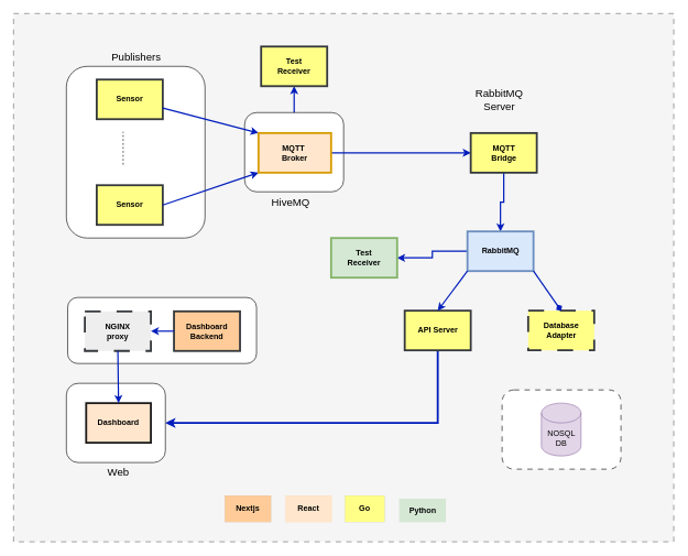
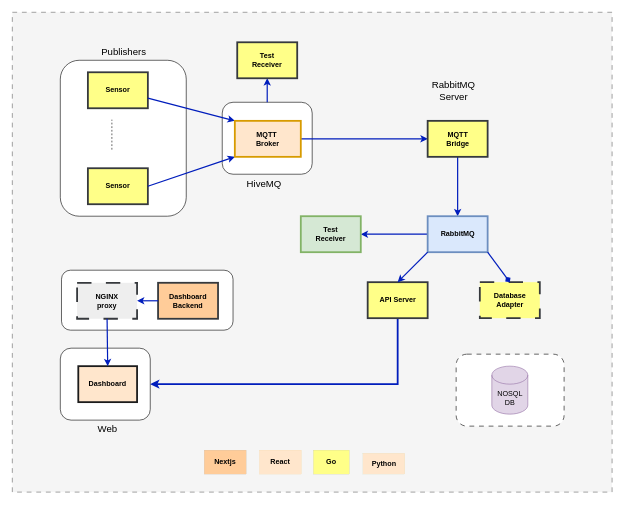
  <mxCell id="0" />
  <mxCell id="1" parent="0" />
  <mxCell id="2" value="" style="rounded=0;whiteSpace=wrap;html=1;fillColor=#f5f5f5;strokeColor=#666666;fontColor=#333333;dashed=1;dashPattern=8 8;" parent="1" vertex="1"><mxGeometry y="20" width="1000" height="800" as="geometry" x="20" /></mxCell>
  <mxCell id="3" value="" style="rounded=1;whiteSpace=wrap;html=1;" parent="1" vertex="1"><mxGeometry x="100" y="580" width="150" height="120" as="geometry" /></mxCell>
  <mxCell id="4" value="" style="rounded=1;whiteSpace=wrap;html=1;" parent="1" vertex="1"><mxGeometry x="370" y="170" width="150" height="120" as="geometry" /></mxCell>
  <mxCell id="5" value="" style="rounded=1;whiteSpace=wrap;html=1;dashed=1;dashPattern=8 8;" parent="1" vertex="1"><mxGeometry x="760" y="590" width="180" height="120" as="geometry" /></mxCell>
  <mxCell id="6" value="" style="rounded=1;whiteSpace=wrap;html=1;" parent="1" vertex="1"><mxGeometry x="102" y="450" width="286" height="100" as="geometry" /></mxCell>
  <mxCell id="7" value="" style="rounded=1;whiteSpace=wrap;html=1;" parent="1" vertex="1"><mxGeometry x="100" y="100" width="210" height="260" as="geometry" /></mxCell>
  <mxCell id="8" value="Sensor" style="whiteSpace=wrap;align=center;verticalAlign=middle;fontStyle=1;strokeWidth=3;fillColor=#ffff88;strokeColor=#36393d;" parent="1" vertex="1"><mxGeometry x="146" y="120" width="100" height="60" as="geometry" /></mxCell>
  <mxCell id="9" value="Sensor" style="whiteSpace=wrap;align=center;verticalAlign=middle;fontStyle=1;strokeWidth=3;fillColor=#ffff88;strokeColor=#36393d;" parent="1" vertex="1"><mxGeometry x="146" y="280" width="100" height="60" as="geometry" /></mxCell>
  <mxCell id="10" value="" style="edgeStyle=none;noEdgeStyle=1;strokeColor=#001DBC;strokeWidth=2;entryX=0;entryY=0;entryDx=0;entryDy=0;fillColor=#0050ef;startArrow=none;startFill=0;" parent="1" source="8" target="14" edge="1"><mxGeometry width="100" height="100" relative="1" as="geometry"><mxPoint x="386" y="59" as="sourcePoint" /><mxPoint x="342" y="150" as="targetPoint" /></mxGeometry></mxCell>
  <mxCell id="11" value="" style="endArrow=none;dashed=1;html=1;rounded=0;" parent="1" edge="1"><mxGeometry width="50" height="50" relative="1" as="geometry"><mxPoint x="186" y="249" as="sourcePoint" /><mxPoint x="186" y="199" as="targetPoint" /></mxGeometry></mxCell>
  <mxCell id="12" value="" style="edgeStyle=none;noEdgeStyle=1;strokeColor=#001DBC;strokeWidth=2;exitX=1;exitY=0.5;exitDx=0;exitDy=0;entryX=0;entryY=1;entryDx=0;entryDy=0;fillColor=#0050ef;startArrow=none;startFill=0;" parent="1" source="9" target="14" edge="1"><mxGeometry width="100" height="100" relative="1" as="geometry"><mxPoint x="246" y="298.5" as="sourcePoint" /><mxPoint x="336" y="299" as="targetPoint" /></mxGeometry></mxCell>
  <mxCell id="13" value="" style="edgeStyle=orthogonalEdgeStyle;rounded=0;orthogonalLoop=1;jettySize=auto;html=1;startArrow=none;startFill=0;strokeWidth=2;fillColor=#0050ef;strokeColor=#001DBC;exitX=1;exitY=0.5;exitDx=0;exitDy=0;" parent="1" source="14" target="16" edge="1"><mxGeometry relative="1" as="geometry"><mxPoint x="530" y="230" as="sourcePoint" /></mxGeometry></mxCell>
  <mxCell id="14" value="MQTT &#10;Broker" style="whiteSpace=wrap;align=center;verticalAlign=middle;fontStyle=1;strokeWidth=3;fillColor=#ffe6cc;strokeColor=#d79b00;" parent="1" vertex="1"><mxGeometry x="391" y="201" width="110" height="60" as="geometry" /></mxCell>
  <mxCell id="15" style="edgeStyle=orthogonalEdgeStyle;rounded=0;orthogonalLoop=1;jettySize=auto;html=1;exitX=0.5;exitY=1;exitDx=0;exitDy=0;entryX=0.5;entryY=0;entryDx=0;entryDy=0;strokeWidth=2;fillColor=#0050ef;strokeColor=#001DBC;startArrow=none;startFill=0;" parent="1" source="16" target="18" edge="1"><mxGeometry relative="1" as="geometry" /></mxCell>
  <mxCell id="16" value="MQTT&#10;Bridge" style="whiteSpace=wrap;align=center;verticalAlign=middle;fontStyle=1;strokeWidth=3;fillColor=#ffff88;strokeColor=#36393d;" parent="1" vertex="1"><mxGeometry x="712.5" y="201" width="100" height="60" as="geometry" /></mxCell>
  <mxCell id="17" style="edgeStyle=orthogonalEdgeStyle;rounded=0;orthogonalLoop=1;jettySize=auto;html=1;fillColor=#0050ef;strokeColor=#001DBC;strokeWidth=2;" parent="1" source="18" target="34" edge="1"><mxGeometry relative="1" as="geometry" /></mxCell>
- <mxCell id="18" value="RabbitMQ" style="whiteSpace=wrap;align=center;verticalAlign=middle;fontStyle=1;strokeWidth=3;fillColor=#dae8fc;strokeColor=#6c8ebf;" parent="1" vertex="1"><mxGeometry x="707.5" y="350" width="100" height="60" as="geometry" /></mxCell>
+ <mxCell id="18" value="RabbitMQ" style="whiteSpace=wrap;align=center;verticalAlign=middle;fontStyle=1;strokeWidth=3;fillColor=#dae8fc;strokeColor=#6c8ebf;" parent="1" vertex="1"><mxGeometry x="712.5" y="360" width="100" height="60" as="geometry" /></mxCell>
  <mxCell id="19" value="NOSQL&lt;div&gt;DB&lt;/div&gt;" style="shape=cylinder3;whiteSpace=wrap;html=1;boundedLbl=1;backgroundOutline=1;size=15;fillColor=#e1d5e7;strokeColor=#9673a6;" parent="1" vertex="1"><mxGeometry x="819.5" y="610" width="60" height="80" as="geometry" /></mxCell>
  <mxCell id="20" style="edgeStyle=orthogonalEdgeStyle;rounded=0;orthogonalLoop=1;jettySize=auto;html=1;entryX=1;entryY=0.5;entryDx=0;entryDy=0;strokeWidth=3;fillColor=#0050ef;strokeColor=#001DBC;" parent="1" source="21" target="3" edge="1"><mxGeometry relative="1" as="geometry"><Array as="points"><mxPoint x="663" y="640" /></Array></mxGeometry></mxCell>
  <mxCell id="21" value="API Server" style="whiteSpace=wrap;align=center;verticalAlign=middle;fontStyle=1;strokeWidth=3;fillColor=#ffff88;strokeColor=#36393d;" parent="1" vertex="1"><mxGeometry x="612.5" y="470" width="100" height="60" as="geometry" /></mxCell>
  <mxCell id="22" value="Database&#10;Adapter" style="whiteSpace=wrap;align=center;verticalAlign=middle;fontStyle=1;strokeWidth=3;fillColor=#ffff88;strokeColor=#36393d;dashed=1;dashPattern=8 8;" parent="1" vertex="1"><mxGeometry x="799.5" y="470" width="100" height="60" as="geometry" /></mxCell>
  <mxCell id="23" value="&lt;font style=&quot;font-size: 16px;&quot;&gt;Publishers&lt;/font&gt;" style="text;html=1;align=center;verticalAlign=middle;whiteSpace=wrap;rounded=0;" parent="1" vertex="1"><mxGeometry x="176" y="70" width="60" height="30" as="geometry" /></mxCell>
  <mxCell id="24" value="&lt;font style=&quot;font-size: 16px;&quot;&gt;RabbitMQ Server&lt;/font&gt;" style="text;html=1;align=center;verticalAlign=middle;whiteSpace=wrap;rounded=0;" parent="1" vertex="1"><mxGeometry x="726" y="135" width="60" height="30" as="geometry" /></mxCell>
  <mxCell id="25" value="" style="endArrow=classic;html=1;rounded=0;exitX=0;exitY=1;exitDx=0;exitDy=0;entryX=0.5;entryY=0;entryDx=0;entryDy=0;strokeWidth=2;fillColor=#0050ef;strokeColor=#001DBC;" parent="1" source="18" target="21" edge="1"><mxGeometry width="50" height="50" relative="1" as="geometry"><mxPoint x="712.5" y="390" as="sourcePoint" /><mxPoint x="632.5" y="280" as="targetPoint" /></mxGeometry></mxCell>
  <mxCell id="26" value="" style="endArrow=diamond;html=1;rounded=0;exitX=1;exitY=1;exitDx=0;exitDy=0;entryX=0.5;entryY=0;entryDx=0;entryDy=0;strokeWidth=2;fillColor=#0050ef;strokeColor=#001DBC;" parent="1" source="18" target="22" edge="1"><mxGeometry width="50" height="50" relative="1" as="geometry"><mxPoint x="812.5" y="390" as="sourcePoint" /><mxPoint x="862.5" y="470" as="targetPoint" /></mxGeometry></mxCell>
  <mxCell id="27" value="Dashboard&#10;Backend" style="whiteSpace=wrap;align=center;verticalAlign=middle;fontStyle=1;strokeWidth=3;fillColor=#ffcc99;strokeColor=#36393d;" parent="1" vertex="1"><mxGeometry x="263" y="471" width="100" height="60" as="geometry" /></mxCell>
  <mxCell id="28" value="NGINX&#10;proxy" style="whiteSpace=wrap;align=center;verticalAlign=middle;fontStyle=1;strokeWidth=3;fillColor=#eeeeee;strokeColor=#36393d;dashed=1;dashPattern=8 8;" parent="1" vertex="1"><mxGeometry x="128" y="471" width="100" height="60" as="geometry" /></mxCell>
  <mxCell id="29" value="Dashboard" style="whiteSpace=wrap;align=center;verticalAlign=middle;fontStyle=1;strokeWidth=3;fillColor=#ffe6cc;strokeColor=#1C1C1C;" parent="1" vertex="1"><mxGeometry x="130" y="610" width="98" height="60" as="geometry" /></mxCell>
  <mxCell id="30" value="" style="endArrow=classic;html=1;rounded=0;entryX=0.5;entryY=0;entryDx=0;entryDy=0;strokeWidth=2;fillColor=#0050ef;strokeColor=#001DBC;exitX=0.5;exitY=1;exitDx=0;exitDy=0;" parent="1" source="28" target="29" edge="1"><mxGeometry width="50" height="50" relative="1" as="geometry"><mxPoint x="292.5" y="660" as="sourcePoint" /><mxPoint x="242.5" y="740" as="targetPoint" /></mxGeometry></mxCell>
  <mxCell id="31" value="" style="endArrow=classic;html=1;rounded=0;entryX=1;entryY=0.5;entryDx=0;entryDy=0;strokeWidth=2;fillColor=#0050ef;strokeColor=#001DBC;exitX=0;exitY=0.5;exitDx=0;exitDy=0;" parent="1" source="27" target="28" edge="1"><mxGeometry width="50" height="50" relative="1" as="geometry"><mxPoint x="247.29" y="570" as="sourcePoint" /><mxPoint x="247.29" y="649" as="targetPoint" /></mxGeometry></mxCell>
  <mxCell id="32" value="&lt;font style=&quot;font-size: 16px;&quot;&gt;HiveMQ&lt;/font&gt;" style="text;html=1;align=center;verticalAlign=middle;whiteSpace=wrap;rounded=0;" parent="1" vertex="1"><mxGeometry x="410" y="290" width="60" height="30" as="geometry" /></mxCell>
  <mxCell id="33" value="&lt;font style=&quot;font-size: 16px;&quot;&gt;Web&lt;/font&gt;" style="text;html=1;align=center;verticalAlign=middle;whiteSpace=wrap;rounded=0;" parent="1" vertex="1"><mxGeometry x="149" y="700" width="60" height="30" as="geometry" /></mxCell>
  <mxCell id="34" value="Test&#10;Receiver" style="whiteSpace=wrap;align=center;verticalAlign=middle;fontStyle=1;strokeWidth=3;fillColor=#d5e8d4;strokeColor=#82b366;" parent="1" vertex="1"><mxGeometry x="501" y="360" width="100" height="60" as="geometry" /></mxCell>
  <mxCell id="35" style="edgeStyle=orthogonalEdgeStyle;rounded=0;orthogonalLoop=1;jettySize=auto;html=1;startArrow=classic;startFill=1;endArrow=none;endFill=0;fillColor=#0050ef;strokeColor=#001DBC;strokeWidth=2;" parent="1" source="36" target="4" edge="1"><mxGeometry relative="1" as="geometry" /></mxCell>
  <mxCell id="36" value="Test&#10;Receiver" style="whiteSpace=wrap;align=center;verticalAlign=middle;fontStyle=1;strokeWidth=3;fillColor=#ffff88;strokeColor=#36393d;" parent="1" vertex="1"><mxGeometry x="395" y="70" width="100" height="60" as="geometry" /></mxCell>
  <mxCell id="37" value="React" style="whiteSpace=wrap;align=center;verticalAlign=middle;fontStyle=1;strokeWidth=0;fillColor=#ffe6cc;strokeColor=#d79b00;dashed=1;dashPattern=8 8;" parent="1" vertex="1"><mxGeometry x="432" y="750" width="70" height="40" as="geometry" /></mxCell>
  <mxCell id="38" value="Go" style="whiteSpace=wrap;align=center;verticalAlign=middle;fontStyle=1;strokeWidth=0;fillColor=#ffff88;strokeColor=#36393d;" parent="1" vertex="1"><mxGeometry x="522" y="750" width="60" height="40" as="geometry" /></mxCell>
- <mxCell id="39" value="Python" style="whiteSpace=wrap;align=center;verticalAlign=middle;fontStyle=1;strokeWidth=0;fillColor=#d5e8d4;strokeColor=#82b366;" parent="1" vertex="1"><mxGeometry x="604.5" y="755" width="70" height="35" as="geometry" /></mxCell>
+ <mxCell id="39" value="Python" style="whiteSpace=wrap;align=center;verticalAlign=middle;fontStyle=1;strokeWidth=0;fillColor=#ffe6cc;strokeColor=#82b366;" parent="1" vertex="1"><mxGeometry x="604.5" y="755" width="70" height="35" as="geometry" /></mxCell>
  <mxCell id="40" value="Nextjs" style="whiteSpace=wrap;align=center;verticalAlign=middle;fontStyle=1;strokeWidth=0;fillColor=#ffcc99;strokeColor=#36393d;dashed=1;dashPattern=8 8;" parent="1" vertex="1"><mxGeometry x="340" y="750" width="70" height="40" as="geometry" /></mxCell>
